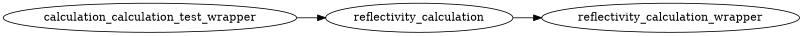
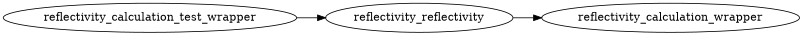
  digraph {
    rankdir=LR
-   reflectivity_calculation_test_wrapper [label=calculation_calculation_test_wrapper]
-   reflectivity_calculation
+   reflectivity_calculation_test_wrapper
+   reflectivity_calculation [label=reflectivity_reflectivity]
    reflectivity_calculation_wrapper
    reflectivity_calculation_test_wrapper -> reflectivity_calculation
    reflectivity_calculation -> reflectivity_calculation_wrapper
  }
